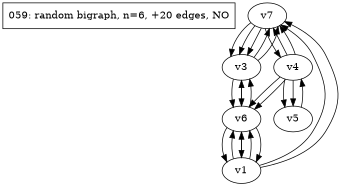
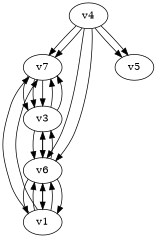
  digraph {
-   n1 [label="059: random bigraph, n=6, +20 edges, NO" shape=box]
    n2 [label=v7]
    v1
    v6
    v3
    v4
    v5
    n2 -> v3
    n2 -> v3
    n2 -> v3
-   n2 -> v4
    v1 -> n2
    v1 -> n2
    v1 -> v6
    v1 -> v6
    v1 -> v6
    v6 -> v1
    v6 -> v1
    v6 -> v1
    v6 -> v3
    v6 -> v3
    v3 -> n2
    v3 -> n2
    v3 -> v6
    v3 -> v6
    v4 -> n2
    v4 -> n2
    v4 -> v6
    v4 -> v6
    v4 -> v5
    v4 -> v5
-   v5 -> v4
  }
